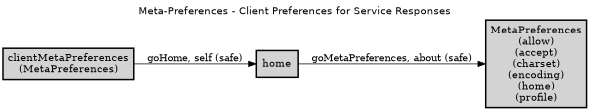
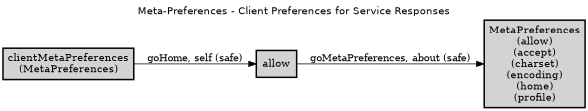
  digraph {
    fontname=Helvetica
    label="Meta-Preferences - Client Preferences for Service Responses"
    labelloc=t
    rankdir=LR
    node [fillcolor=lightgray margin=0.02 shape=box style="bold,filled"]
    edge [fontsize=13]
    n1 [label=<<table cellspacing="0" cellpadding="5" border="0"><tr><td>MetaPreferences<br />(allow)<br />(accept)<br />(charset)<br />(encoding)<br />(home)<br />(profile)<br /></td></tr></table>>]
    n2 [label=<<table cellspacing="0" cellpadding="5" border="0"><tr><td>clientMetaPreferences<br />(MetaPreferences)<br /></td></tr></table>>]
-   n3 [label=home margin=""]
+   n3 [label=allow margin=""]
    n2 -> n3 [label=<goHome, self (safe)>]
    n3 -> n1 [label=<goMetaPreferences, about (safe)>]
  }
